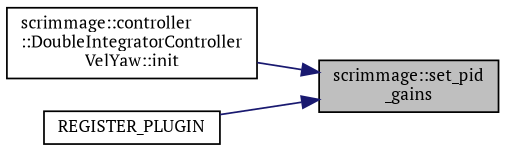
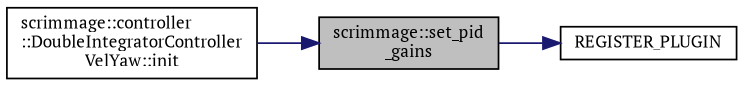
  digraph {
    rankdir=RL
    fontname="PT Serif"
    node [color=black fillcolor=white fontname="PT Serif" fontsize=10 shape=record style=filled]
    edge [color=midnightblue dir=back fontname="PT Serif" fontsize=10 labelfontname=Helvetica labelfontsize=10 style=solid]
    n1 [fillcolor=grey75 fontcolor=black height=0.2 label="scrimmage::set_pid\l_gains" width=0.4]
    n2 [height=0.2 label="scrimmage::controller\l::DoubleIntegratorController\lVelYaw::init" width=0.4]
    n3 [height=0.2 label=REGISTER_PLUGIN width=0.4]
    n1 -> n2
-   n1 -> n3
+   n3 -> n1
  }
